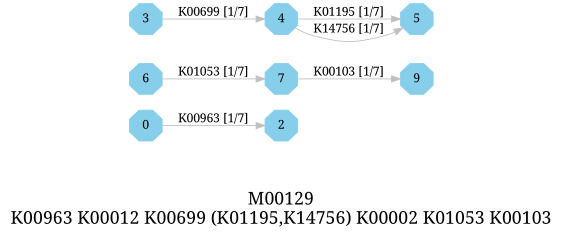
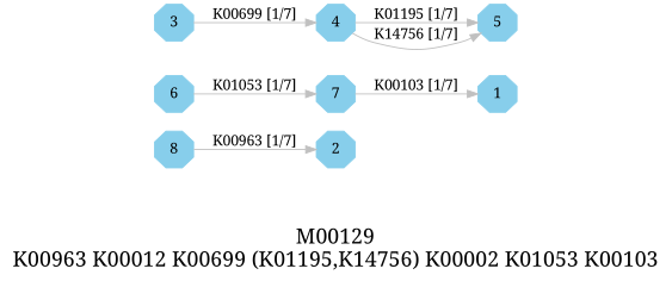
  digraph {
    fontname="Noto Serif"
    fontsize=20
    label="M00129\nK00963 K00012 K00699 (K01195,K14756) K00002 K01053 K00103"
    rankdir=LR
    node [color=skyblue fontname="Noto Serif" shape=octagon style=filled]
    edge [color=grey fontname="Noto Serif"]
-   0 [height=.3 width=.3]
-   1 [height=.3 width=.3 label=9]
+   0 [height=.3 width=.3 label=8]
+   1 [height=.3 width=.3]
    2 [height=.3 width=.3]
    3 [height=.3 width=.3]
    4 [height=.3 width=.3]
    5 [height=.3 width=.3]
    6 [height=.3 width=.3]
    7 [height=.3 width=.3]
    subgraph sub_1 {
      0
      1
      2
      3
      4
      5
      6
      7
    }
    0 -> 2 [label="K00963 [1/7]"]
    3 -> 4 [label="K00699 [1/7]"]
    4 -> 5 [label="K01195 [1/7]"]
    4 -> 5 [label="K14756 [1/7]"]
    6 -> 7 [label="K01053 [1/7]"]
    7 -> 1 [label="K00103 [1/7]"]
  }
